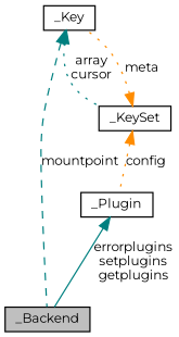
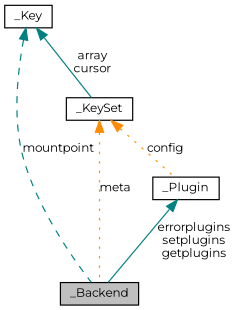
  digraph {
    fontname=Montserrat
    node [color=black fillcolor=white fontname=Montserrat fontsize=10 shape=record style=filled]
    edge [color=teal dir=back fontname=Montserrat fontsize=10 labelfontname=FreeSans labelfontsize=10 style=solid]
    n1 [fillcolor=grey75 fontcolor=black height=0.2 label=_Backend width=0.4]
    n2 [height=0.2 label=_Key width=0.4]
    n3 [height=0.2 label=_KeySet width=0.4]
    n4 [height=0.2 label=_Plugin width=0.4]
    n2 -> n1 [label=mountpoint style=dashed]
-   n2 -> n3 [label="array\ncursor" style=dotted]
-   n3 -> n2 [color=darkorange label=meta style=dotted]
+   n2 -> n3 [label="array\ncursor"]
+   n3 -> n1 [color=darkorange label=meta style=dotted]
    n3 -> n4 [color=darkorange label=config style=dotted]
    n4 -> n1 [label="errorplugins\nsetplugins\ngetplugins"]
  }
